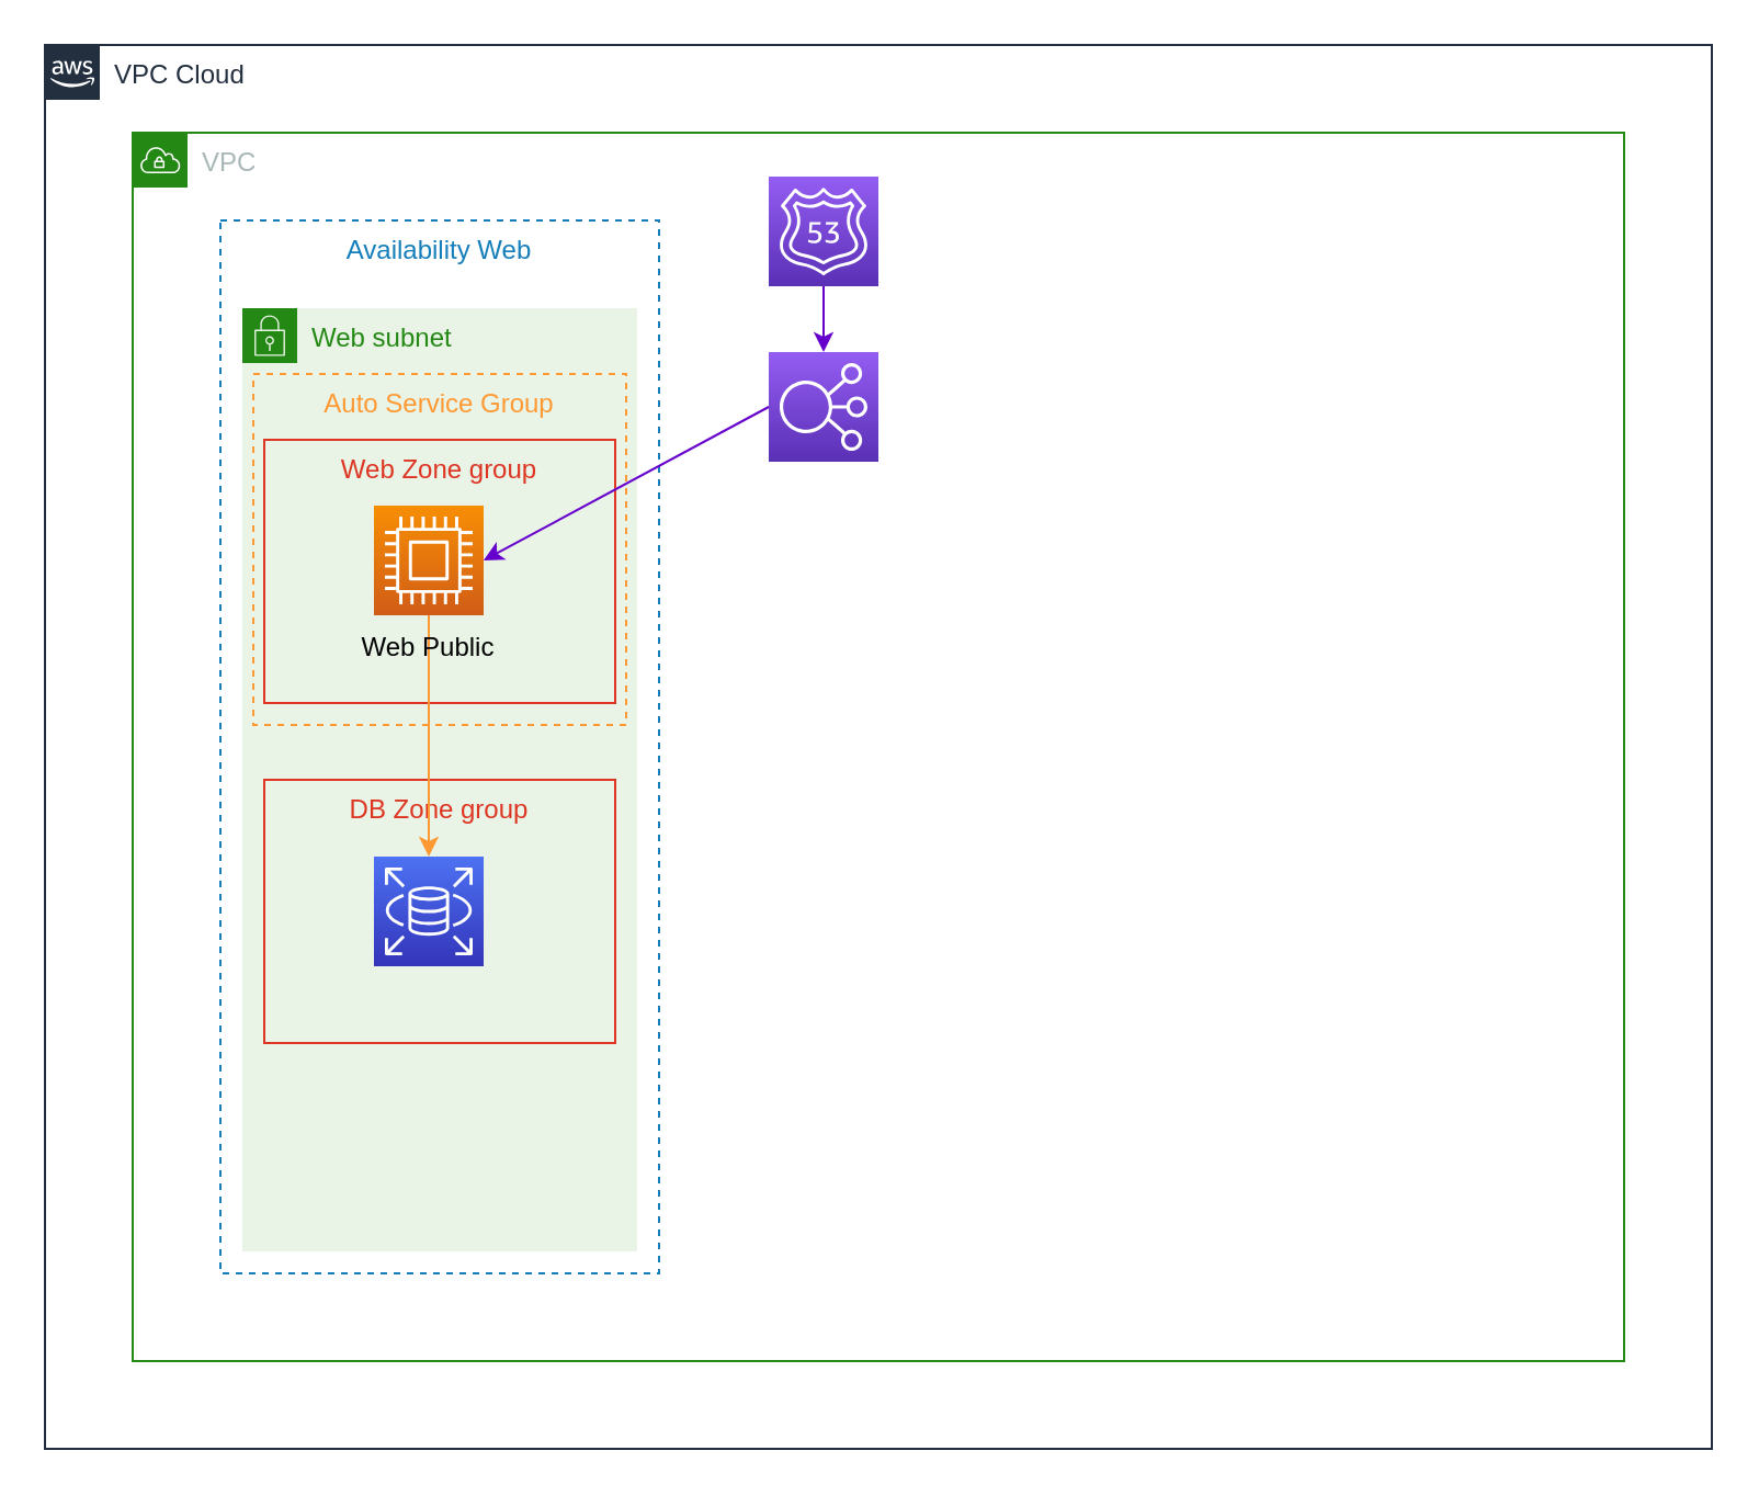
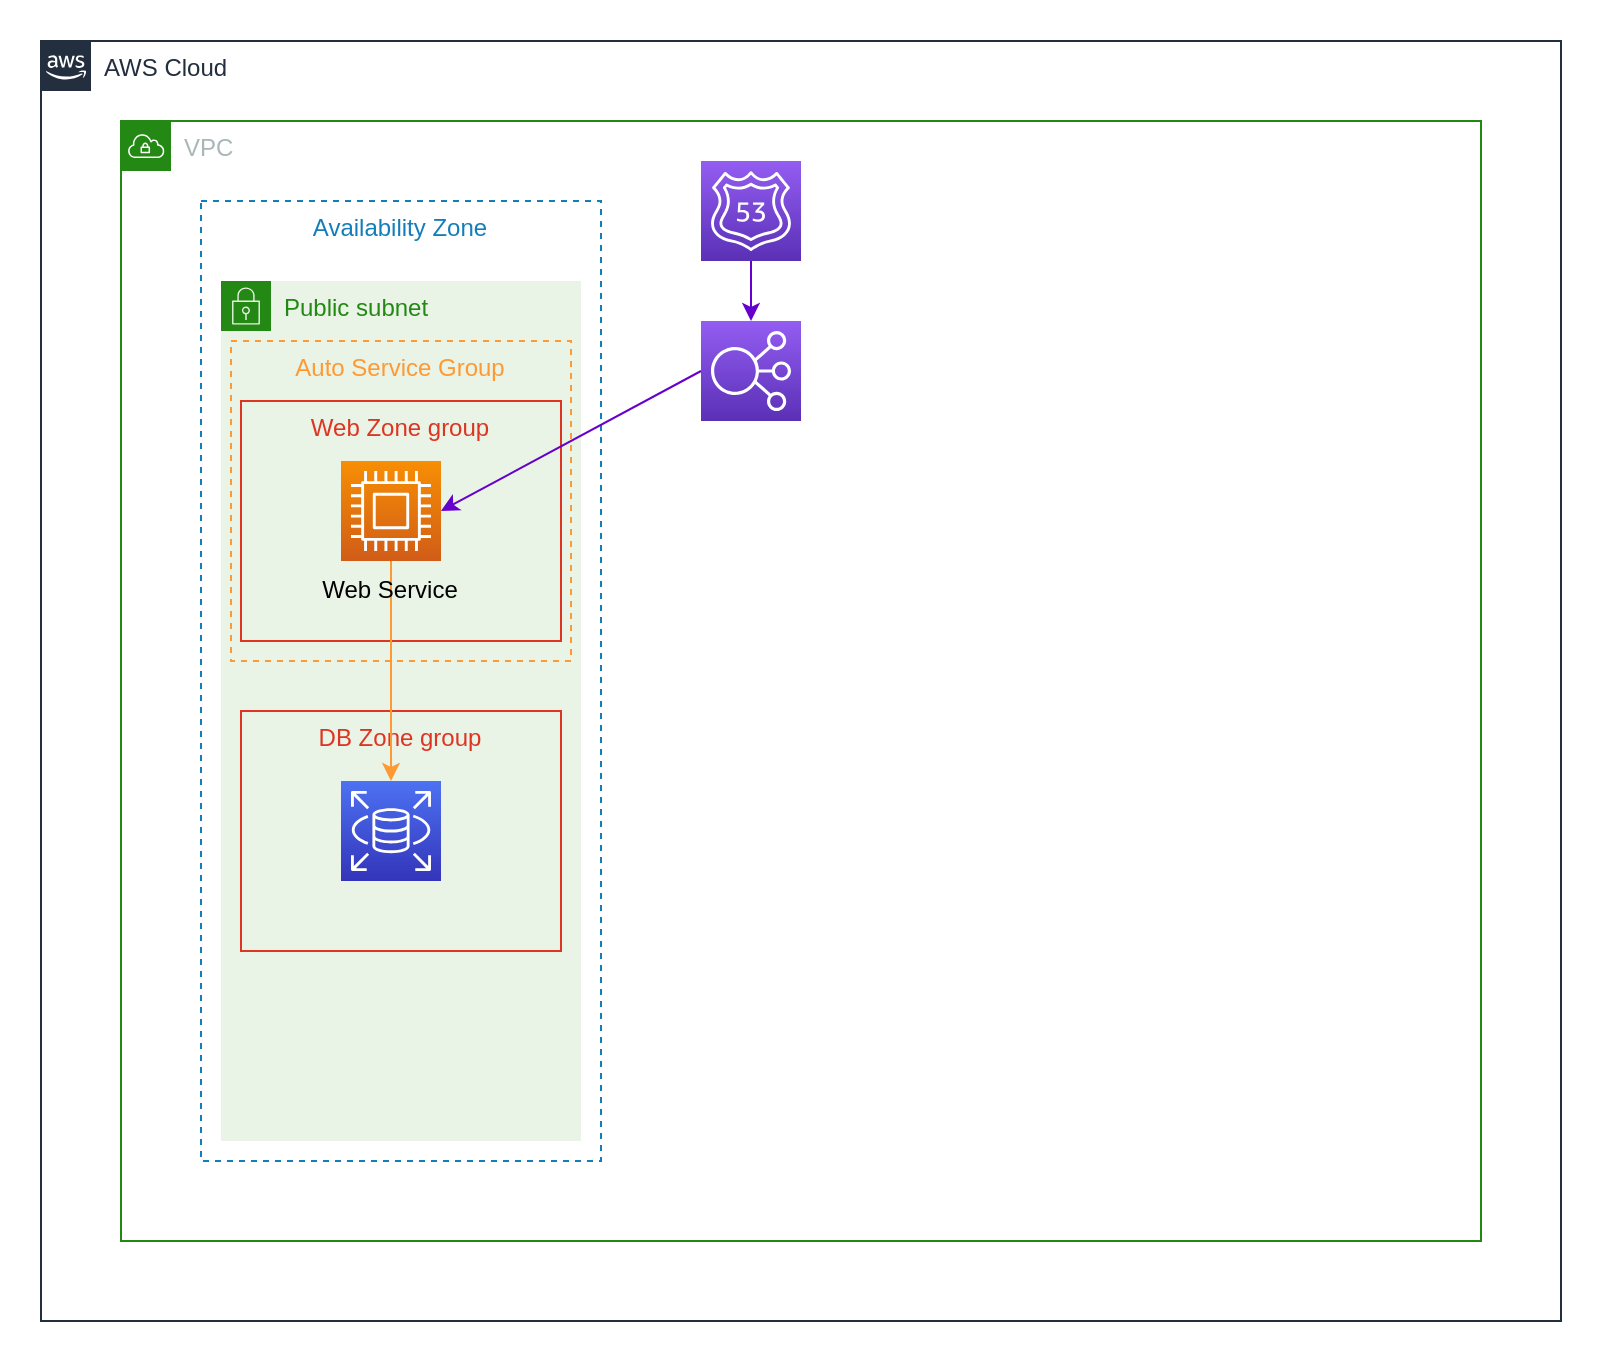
  <mxCell id="0" />
  <mxCell id="1" value="cloud" style="locked=1;" parent="0" />
- <mxCell id="2" value="VPC Cloud" style="points=[[0,0],[0.25,0],[0.5,0],[0.75,0],[1,0],[1,0.25],[1,0.5],[1,0.75],[1,1],[0.75,1],[0.5,1],[0.25,1],[0,1],[0,0.75],[0,0.5],[0,0.25]];outlineConnect=0;gradientColor=none;html=1;whiteSpace=wrap;fontSize=12;fontStyle=0;container=1;pointerEvents=0;collapsible=0;recursiveResize=0;shape=mxgraph.aws4.group;grIcon=mxgraph.aws4.group_aws_cloud_alt;strokeColor=#232F3E;fillColor=none;verticalAlign=top;align=left;spacingLeft=30;fontColor=#232F3E;dashed=0;" parent="1" vertex="1"><mxGeometry x="20" y="20" width="760" height="640" as="geometry" /></mxCell>
+ <mxCell id="2" value="AWS Cloud" style="points=[[0,0],[0.25,0],[0.5,0],[0.75,0],[1,0],[1,0.25],[1,0.5],[1,0.75],[1,1],[0.75,1],[0.5,1],[0.25,1],[0,1],[0,0.75],[0,0.5],[0,0.25]];outlineConnect=0;gradientColor=none;html=1;whiteSpace=wrap;fontSize=12;fontStyle=0;container=1;pointerEvents=0;collapsible=0;recursiveResize=0;shape=mxgraph.aws4.group;grIcon=mxgraph.aws4.group_aws_cloud_alt;strokeColor=#232F3E;fillColor=none;verticalAlign=top;align=left;spacingLeft=30;fontColor=#232F3E;dashed=0;" parent="1" vertex="1"><mxGeometry x="20" y="20" width="760" height="640" as="geometry" /></mxCell>
  <mxCell id="3" value="vpc" style="locked=1;" parent="0" />
  <mxCell id="4" value="VPC" style="points=[[0,0],[0.25,0],[0.5,0],[0.75,0],[1,0],[1,0.25],[1,0.5],[1,0.75],[1,1],[0.75,1],[0.5,1],[0.25,1],[0,1],[0,0.75],[0,0.5],[0,0.25]];outlineConnect=0;gradientColor=none;html=1;whiteSpace=wrap;fontSize=12;fontStyle=0;container=1;pointerEvents=0;collapsible=0;recursiveResize=0;shape=mxgraph.aws4.group;grIcon=mxgraph.aws4.group_vpc;strokeColor=#248814;fillColor=none;verticalAlign=top;align=left;spacingLeft=30;fontColor=#AAB7B8;dashed=0;" parent="3" vertex="1"><mxGeometry x="60" y="60" width="680" height="560" as="geometry" /></mxCell>
  <mxCell id="5" value="az" style="locked=1;" parent="0" />
- <mxCell id="6" value="Availability Web" style="fillColor=none;strokeColor=#147EBA;dashed=1;verticalAlign=top;fontStyle=0;fontColor=#147EBA;" parent="5" vertex="1"><mxGeometry x="100" y="100" width="200" height="480" as="geometry" /></mxCell>
+ <mxCell id="6" value="Availability Zone" style="fillColor=none;strokeColor=#147EBA;dashed=1;verticalAlign=top;fontStyle=0;fontColor=#147EBA;" parent="5" vertex="1"><mxGeometry x="100" y="100" width="200" height="480" as="geometry" /></mxCell>
  <mxCell id="7" value="subnet" style="locked=1;" parent="0" />
- <mxCell id="8" value="Web subnet" style="points=[[0,0],[0.25,0],[0.5,0],[0.75,0],[1,0],[1,0.25],[1,0.5],[1,0.75],[1,1],[0.75,1],[0.5,1],[0.25,1],[0,1],[0,0.75],[0,0.5],[0,0.25]];outlineConnect=0;gradientColor=none;html=1;whiteSpace=wrap;fontSize=12;fontStyle=0;container=1;pointerEvents=0;collapsible=0;recursiveResize=0;shape=mxgraph.aws4.group;grIcon=mxgraph.aws4.group_security_group;grStroke=0;strokeColor=#248814;fillColor=#E9F3E6;verticalAlign=top;align=left;spacingLeft=30;fontColor=#248814;dashed=0;" parent="7" vertex="1"><mxGeometry x="110" y="140" width="180" height="430" as="geometry" /></mxCell>
+ <mxCell id="8" value="Public subnet" style="points=[[0,0],[0.25,0],[0.5,0],[0.75,0],[1,0],[1,0.25],[1,0.5],[1,0.75],[1,1],[0.75,1],[0.5,1],[0.25,1],[0,1],[0,0.75],[0,0.5],[0,0.25]];outlineConnect=0;gradientColor=none;html=1;whiteSpace=wrap;fontSize=12;fontStyle=0;container=1;pointerEvents=0;collapsible=0;recursiveResize=0;shape=mxgraph.aws4.group;grIcon=mxgraph.aws4.group_security_group;grStroke=0;strokeColor=#248814;fillColor=#E9F3E6;verticalAlign=top;align=left;spacingLeft=30;fontColor=#248814;dashed=0;" parent="7" vertex="1"><mxGeometry x="110" y="140" width="180" height="430" as="geometry" /></mxCell>
  <mxCell id="9" value="scaling group" style="locked=1;" parent="0" />
  <mxCell id="10" value="Auto Service Group" style="fillColor=none;strokeColor=#FF9933;dashed=1;verticalAlign=top;fontStyle=0;fontColor=#FF9933;" parent="9" vertex="1"><mxGeometry x="115" y="170" width="170" height="160" as="geometry" /></mxCell>
  <mxCell id="11" value="sg" style="locked=1;" parent="0" />
  <mxCell id="12" value="Web Zone group" style="fillColor=none;strokeColor=#DD3522;verticalAlign=top;fontStyle=0;fontColor=#DD3522;" parent="11" vertex="1"><mxGeometry x="120" y="200" width="160" height="120" as="geometry" /></mxCell>
  <mxCell id="13" value="DB Zone group" style="fillColor=none;strokeColor=#DD3522;verticalAlign=top;fontStyle=0;fontColor=#DD3522;" parent="11" vertex="1"><mxGeometry x="120" y="355" width="160" height="120" as="geometry" /></mxCell>
  <mxCell id="14" value="instance" style="" parent="0" />
  <mxCell id="15" value="" style="sketch=0;points=[[0,0,0],[0.25,0,0],[0.5,0,0],[0.75,0,0],[1,0,0],[0,1,0],[0.25,1,0],[0.5,1,0],[0.75,1,0],[1,1,0],[0,0.25,0],[0,0.5,0],[0,0.75,0],[1,0.25,0],[1,0.5,0],[1,0.75,0]];outlineConnect=0;fontColor=#232F3E;gradientColor=#F78E04;gradientDirection=north;fillColor=#D05C17;strokeColor=#ffffff;dashed=0;verticalLabelPosition=bottom;verticalAlign=top;align=center;html=1;fontSize=12;fontStyle=0;aspect=fixed;shape=mxgraph.aws4.resourceIcon;resIcon=mxgraph.aws4.compute;" parent="14" vertex="1"><mxGeometry x="170" y="230" width="50" height="50" as="geometry" /></mxCell>
  <mxCell id="16" style="edgeStyle=none;html=1;exitX=0.5;exitY=0;exitDx=0;exitDy=0;entryX=0.5;entryY=0;entryDx=0;entryDy=0;entryPerimeter=0;strokeColor=#FF9933;fontColor=#000000;" parent="14" source="17" target="22" edge="1"><mxGeometry relative="1" as="geometry" /></mxCell>
- <mxCell id="17" value="&lt;font color=&quot;#000000&quot;&gt;Web Public&lt;/font&gt;" style="text;strokeColor=none;align=center;fillColor=none;html=1;verticalAlign=middle;whiteSpace=wrap;rounded=0;" parent="14" vertex="1"><mxGeometry x="145" y="280" width="100" height="30" as="geometry" /></mxCell>
+ <mxCell id="17" value="&lt;font color=&quot;#000000&quot;&gt;Web Service&lt;/font&gt;" style="text;strokeColor=none;align=center;fillColor=none;html=1;verticalAlign=middle;whiteSpace=wrap;rounded=0;" parent="14" vertex="1"><mxGeometry x="145" y="280" width="100" height="30" as="geometry" /></mxCell>
  <mxCell id="18" style="edgeStyle=none;html=1;exitX=0.5;exitY=1;exitDx=0;exitDy=0;exitPerimeter=0;entryX=0.5;entryY=0;entryDx=0;entryDy=0;entryPerimeter=0;fontColor=#000000;strokeColor=#6600CC;" parent="14" source="19" target="20" edge="1"><mxGeometry relative="1" as="geometry" /></mxCell>
  <mxCell id="19" value="" style="sketch=0;points=[[0,0,0],[0.25,0,0],[0.5,0,0],[0.75,0,0],[1,0,0],[0,1,0],[0.25,1,0],[0.5,1,0],[0.75,1,0],[1,1,0],[0,0.25,0],[0,0.5,0],[0,0.75,0],[1,0.25,0],[1,0.5,0],[1,0.75,0]];outlineConnect=0;fontColor=#232F3E;gradientColor=#945DF2;gradientDirection=north;fillColor=#5A30B5;strokeColor=#ffffff;dashed=0;verticalLabelPosition=bottom;verticalAlign=top;align=center;html=1;fontSize=12;fontStyle=0;aspect=fixed;shape=mxgraph.aws4.resourceIcon;resIcon=mxgraph.aws4.route_53;" parent="14" vertex="1"><mxGeometry x="350" y="80" width="50" height="50" as="geometry" /></mxCell>
  <mxCell id="20" value="" style="sketch=0;points=[[0,0,0],[0.25,0,0],[0.5,0,0],[0.75,0,0],[1,0,0],[0,1,0],[0.25,1,0],[0.5,1,0],[0.75,1,0],[1,1,0],[0,0.25,0],[0,0.5,0],[0,0.75,0],[1,0.25,0],[1,0.5,0],[1,0.75,0]];outlineConnect=0;fontColor=#232F3E;gradientColor=#945DF2;gradientDirection=north;fillColor=#5A30B5;strokeColor=#ffffff;dashed=0;verticalLabelPosition=bottom;verticalAlign=top;align=center;html=1;fontSize=12;fontStyle=0;aspect=fixed;shape=mxgraph.aws4.resourceIcon;resIcon=mxgraph.aws4.elastic_load_balancing;" parent="14" vertex="1"><mxGeometry x="350" y="160" width="50" height="50" as="geometry" /></mxCell>
  <mxCell id="21" style="edgeStyle=none;html=1;exitX=0;exitY=0.5;exitDx=0;exitDy=0;exitPerimeter=0;entryX=1;entryY=0.5;entryDx=0;entryDy=0;entryPerimeter=0;fontColor=#000000;strokeColor=#6600CC;" parent="14" source="20" target="15" edge="1"><mxGeometry relative="1" as="geometry" /></mxCell>
  <mxCell id="22" value="" style="sketch=0;points=[[0,0,0],[0.25,0,0],[0.5,0,0],[0.75,0,0],[1,0,0],[0,1,0],[0.25,1,0],[0.5,1,0],[0.75,1,0],[1,1,0],[0,0.25,0],[0,0.5,0],[0,0.75,0],[1,0.25,0],[1,0.5,0],[1,0.75,0]];outlineConnect=0;fontColor=#232F3E;gradientColor=#4D72F3;gradientDirection=north;fillColor=#3334B9;strokeColor=#ffffff;dashed=0;verticalLabelPosition=bottom;verticalAlign=top;align=center;html=1;fontSize=12;fontStyle=0;aspect=fixed;shape=mxgraph.aws4.resourceIcon;resIcon=mxgraph.aws4.rds;" parent="14" vertex="1"><mxGeometry x="170" y="390" width="50" height="50" as="geometry" /></mxCell>
